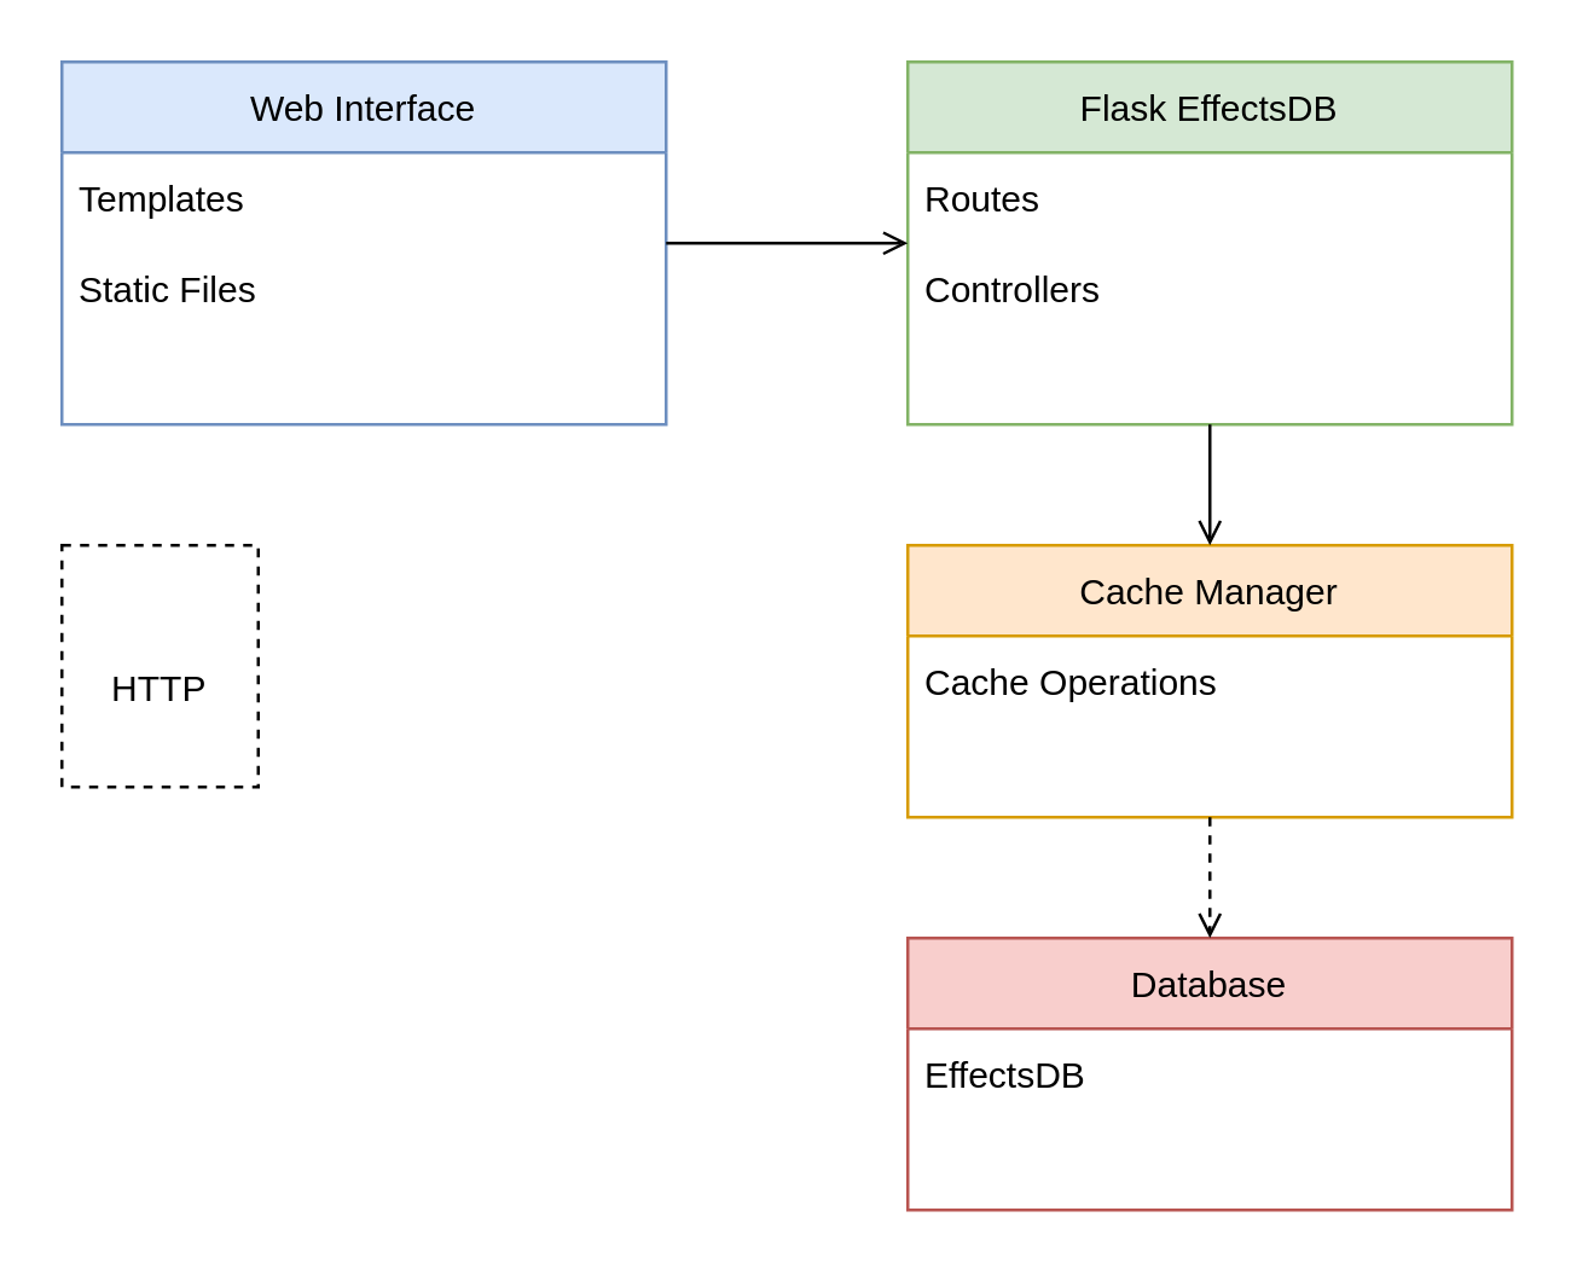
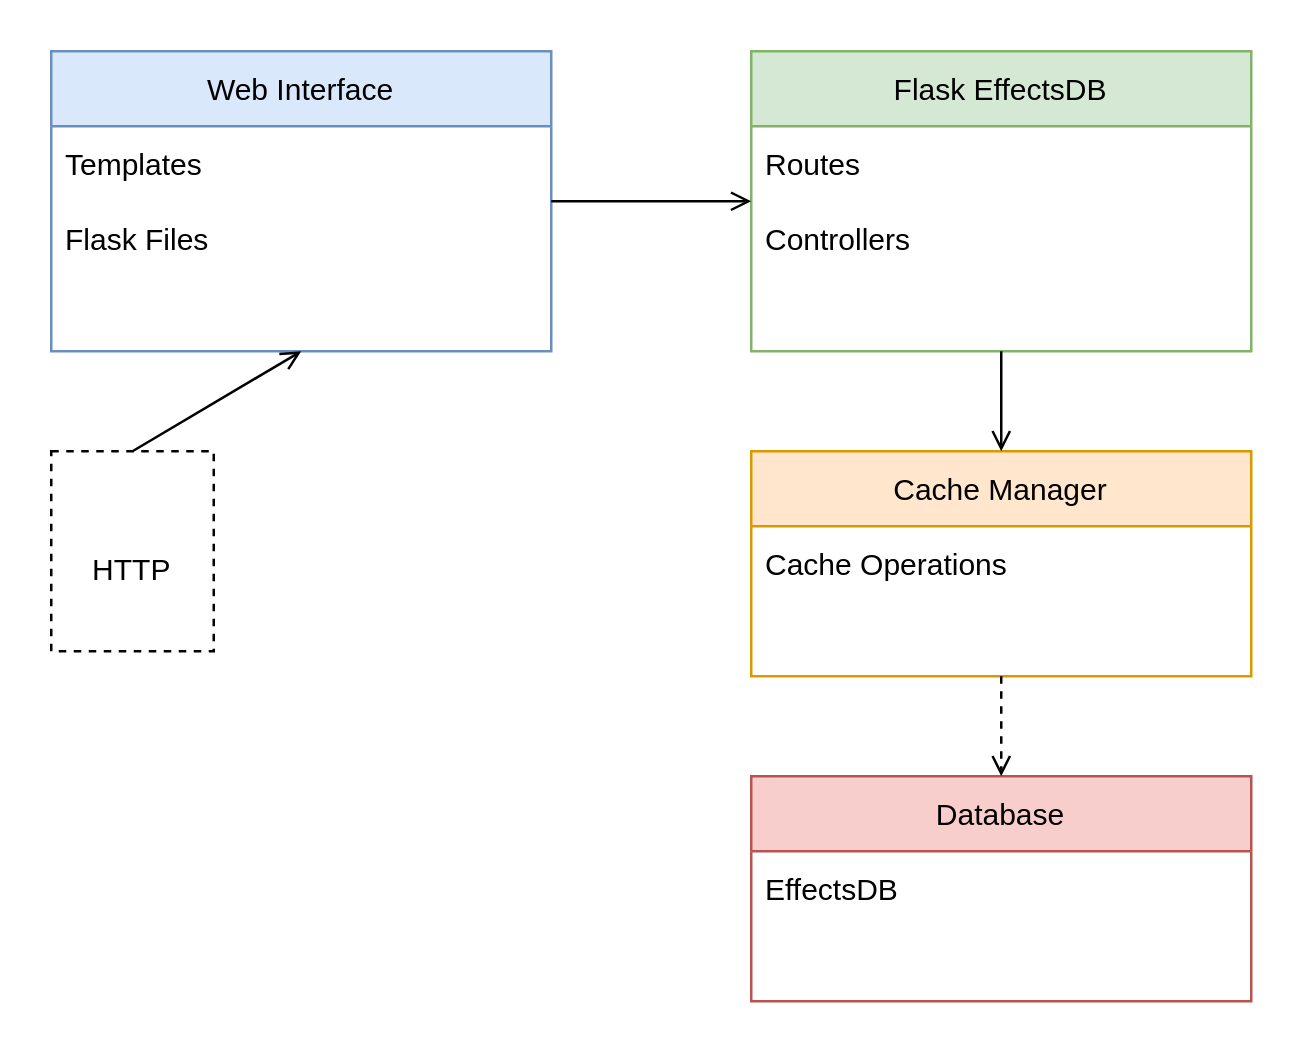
  <mxCell id="0" />
  <mxCell id="1" parent="0" />
  <mxCell id="2" value="Web Interface" style="swimlane;fontStyle=0;childLayout=stackLayout;horizontal=1;startSize=30;horizontalStack=0;resizeParent=1;resizeParentMax=0;resizeLast=0;collapsible=1;marginBottom=0;fillColor=#dae8fc;strokeColor=#6c8ebf;" vertex="1" parent="1"><mxGeometry x="20" y="20" width="200" height="120" as="geometry"><mxRectangle x="230" y="140" width="160" height="26" as="alternateBounds" /></mxGeometry></mxCell>
  <mxCell id="3" value="Templates" style="text;strokeColor=none;fillColor=none;align=left;verticalAlign=middle;spacingLeft=4;spacingRight=4;overflow=hidden;points=[[0,0.5],[1,0.5]];portConstraint=eastwest;rotatable=0;" vertex="1" parent="2"><mxGeometry y="30" width="200" height="30" as="geometry" /></mxCell>
- <mxCell id="4" value="Static Files" style="text;strokeColor=none;fillColor=none;align=left;verticalAlign=middle;spacingLeft=4;spacingRight=4;overflow=hidden;points=[[0,0.5],[1,0.5]];portConstraint=eastwest;rotatable=0;" vertex="1" parent="2"><mxGeometry y="60" width="200" height="30" as="geometry" /></mxCell>
+ <mxCell id="4" value="Flask Files" style="text;strokeColor=none;fillColor=none;align=left;verticalAlign=middle;spacingLeft=4;spacingRight=4;overflow=hidden;points=[[0,0.5],[1,0.5]];portConstraint=eastwest;rotatable=0;" vertex="1" parent="2"><mxGeometry y="60" width="200" height="30" as="geometry" /></mxCell>
  <mxCell id="5" value="Flask EffectsDB" style="swimlane;fontStyle=0;childLayout=stackLayout;horizontal=1;startSize=30;horizontalStack=0;resizeParent=1;resizeParentMax=0;resizeLast=0;collapsible=1;marginBottom=0;fillColor=#d5e8d4;strokeColor=#82b366;" vertex="1" parent="1"><mxGeometry x="300" y="20" width="200" height="120" as="geometry"><mxRectangle x="510" y="140" width="160" height="26" as="alternateBounds" /></mxGeometry></mxCell>
  <mxCell id="6" value="Routes" style="text;strokeColor=none;fillColor=none;align=left;verticalAlign=middle;spacingLeft=4;spacingRight=4;overflow=hidden;points=[[0,0.5],[1,0.5]];portConstraint=eastwest;rotatable=0;" vertex="1" parent="5"><mxGeometry y="30" width="200" height="30" as="geometry" /></mxCell>
  <mxCell id="7" value="Controllers" style="text;strokeColor=none;fillColor=none;align=left;verticalAlign=middle;spacingLeft=4;spacingRight=4;overflow=hidden;points=[[0,0.5],[1,0.5]];portConstraint=eastwest;rotatable=0;" vertex="1" parent="5"><mxGeometry y="60" width="200" height="30" as="geometry" /></mxCell>
  <mxCell id="8" value="Cache Manager" style="swimlane;fontStyle=0;childLayout=stackLayout;horizontal=1;startSize=30;horizontalStack=0;resizeParent=1;resizeParentMax=0;resizeLast=0;collapsible=1;marginBottom=0;fillColor=#ffe6cc;strokeColor=#d79b00;" vertex="1" parent="1"><mxGeometry x="300" y="180" width="200" height="90" as="geometry"><mxRectangle x="510" y="290" width="160" height="26" as="alternateBounds" /></mxGeometry></mxCell>
  <mxCell id="9" value="Cache Operations" style="text;strokeColor=none;fillColor=none;align=left;verticalAlign=middle;spacingLeft=4;spacingRight=4;overflow=hidden;points=[[0,0.5],[1,0.5]];portConstraint=eastwest;rotatable=0;" vertex="1" parent="8"><mxGeometry y="30" width="200" height="30" as="geometry" /></mxCell>
  <mxCell id="10" value="Database" style="swimlane;fontStyle=0;childLayout=stackLayout;horizontal=1;startSize=30;horizontalStack=0;resizeParent=1;resizeParentMax=0;resizeLast=0;collapsible=1;marginBottom=0;fillColor=#f8cecc;strokeColor=#b85450;" vertex="1" parent="1"><mxGeometry x="300" y="310" width="200" height="90" as="geometry"><mxRectangle x="510" y="420" width="160" height="26" as="alternateBounds" /></mxGeometry></mxCell>
  <mxCell id="11" value="EffectsDB" style="text;strokeColor=none;fillColor=none;align=left;verticalAlign=middle;spacingLeft=4;spacingRight=4;overflow=hidden;points=[[0,0.5],[1,0.5]];portConstraint=eastwest;rotatable=0;" vertex="1" parent="10"><mxGeometry y="30" width="200" height="30" as="geometry" /></mxCell>
  <mxCell id="12" value="" style="endArrow=open;endFill=1;html=1;rounded=0;exitX=1;exitY=0.5;exitDx=0;exitDy=0;entryX=0;entryY=0.5;entryDx=0;entryDy=0;" edge="1" parent="1" source="2" target="5"><mxGeometry width="160" height="160" relative="1" as="geometry"><mxPoint x="370" y="400" as="sourcePoint" /><mxPoint x="530" y="400" as="targetPoint" /></mxGeometry></mxCell>
  <mxCell id="13" value="" style="endArrow=open;endFill=1;html=1;rounded=0;exitX=0.5;exitY=1;exitDx=0;exitDy=0;entryX=0.5;entryY=0;entryDx=0;entryDy=0;" edge="1" parent="1" source="5" target="8"><mxGeometry width="160" height="160" relative="1" as="geometry"><mxPoint x="370" y="400" as="sourcePoint" /><mxPoint x="530" y="400" as="targetPoint" /></mxGeometry></mxCell>
  <mxCell id="14" value="" style="endArrow=open;endFill=1;html=1;rounded=0;exitX=0.5;exitY=1;exitDx=0;exitDy=0;entryX=0.5;entryY=0;entryDx=0;entryDy=0;dashed=1;" edge="1" parent="1" source="8" target="10"><mxGeometry width="160" height="160" relative="1" as="geometry"><mxPoint x="370" y="400" as="sourcePoint" /><mxPoint x="530" y="400" as="targetPoint" /></mxGeometry></mxCell>
  <mxCell id="15" value="&lt;interface&gt;&#10;HTTP" style="shape=umlInterface;whiteSpace=wrap;html=1;dashed=1;" vertex="1" parent="1"><mxGeometry x="20" y="180" width="65" height="80" as="geometry" /></mxCell>
+ <mxCell id="16" value="" style="endArrow=open;endFill=1;html=1;rounded=0;exitX=0.5;exitY=0;exitDx=0;exitDy=0;entryX=0.5;entryY=1;entryDx=0;entryDy=0;" edge="1" parent="1" source="15" target="2"><mxGeometry width="160" height="160" relative="1" as="geometry"><mxPoint x="370" y="400" as="sourcePoint" /><mxPoint x="530" y="400" as="targetPoint" /></mxGeometry></mxCell>
